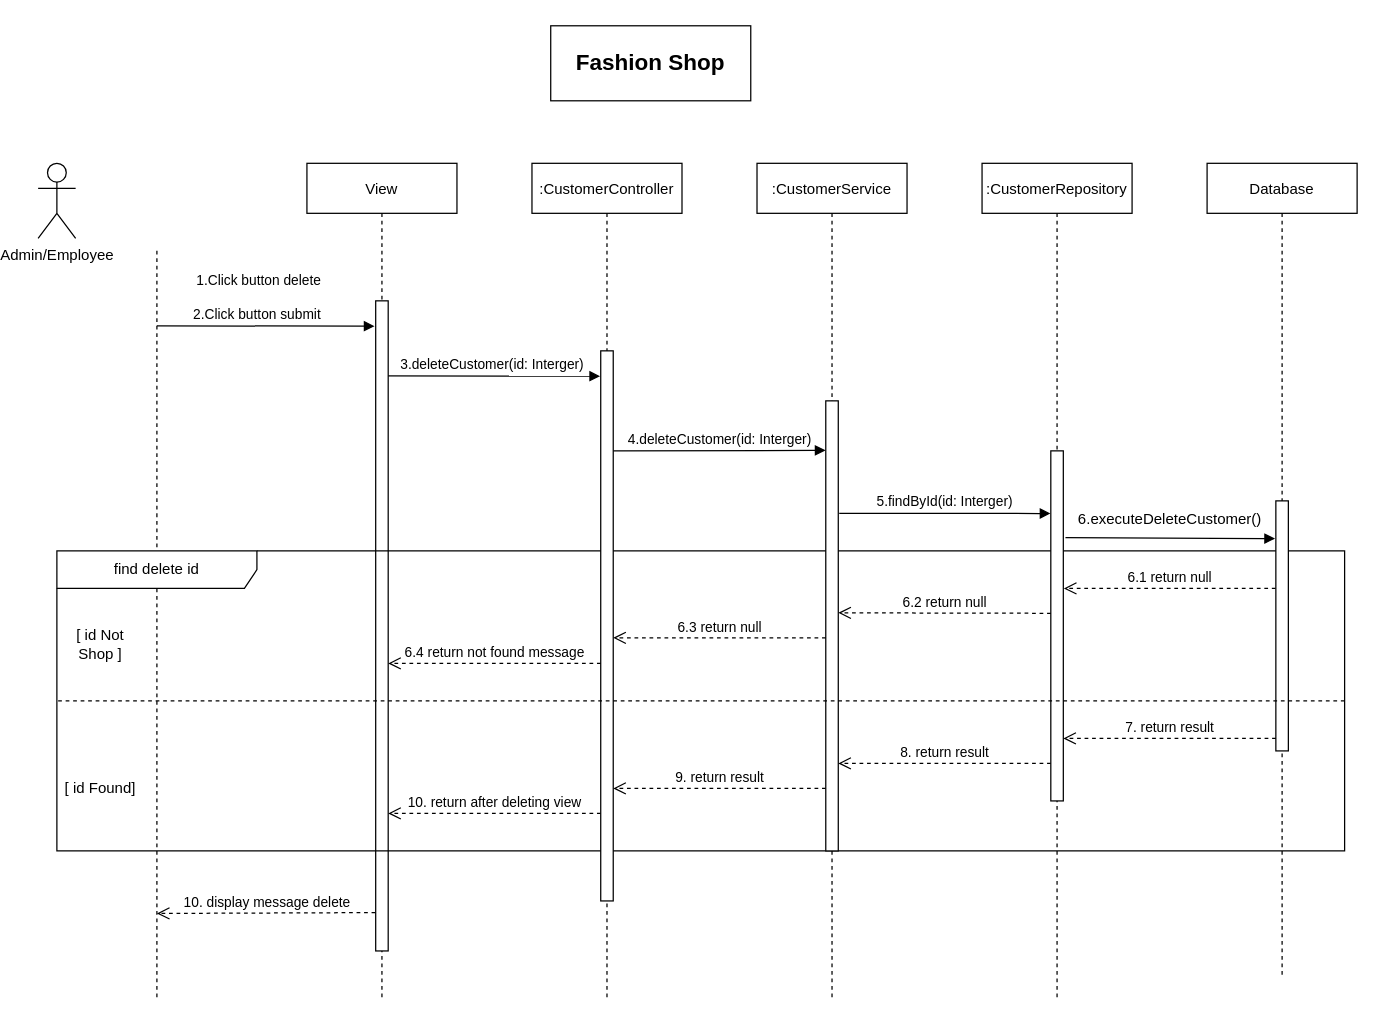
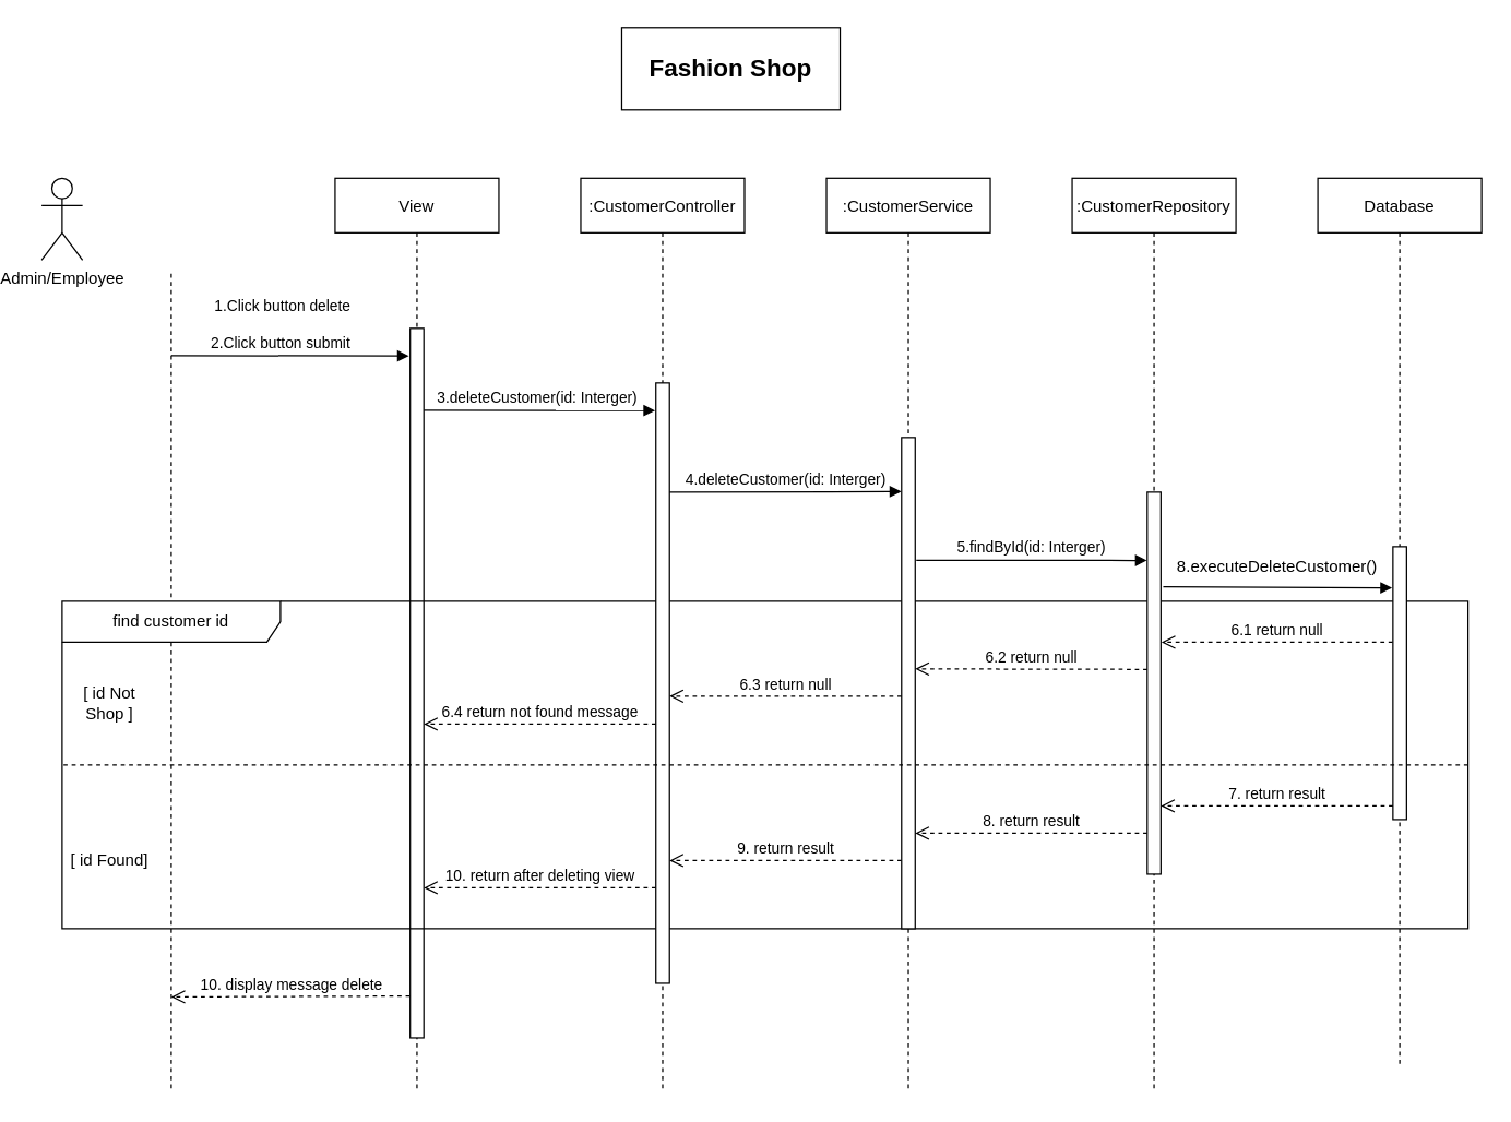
  <mxCell id="0" />
  <mxCell id="1" parent="0" />
  <mxCell id="2" value="Admin/Employee" style="shape=umlActor;verticalLabelPosition=bottom;verticalAlign=top;html=1;" parent="1" vertex="1"><mxGeometry x="20" y="130" width="30" height="60" as="geometry" /></mxCell>
  <mxCell id="3" value="View" style="shape=umlLifeline;perimeter=lifelinePerimeter;container=1;collapsible=0;recursiveResize=0;rounded=0;shadow=0;strokeWidth=1;" parent="1" vertex="1"><mxGeometry x="235" y="130" width="120" height="670" as="geometry" /></mxCell>
  <mxCell id="4" value="2.Click button submit" style="html=1;verticalAlign=bottom;endArrow=block;entryX=-0.093;entryY=0.039;entryDx=0;entryDy=0;entryPerimeter=0;" parent="3" target="7" edge="1"><mxGeometry x="-0.081" width="80" relative="1" as="geometry"><mxPoint x="-120" y="130" as="sourcePoint" /><mxPoint x="45" y="130" as="targetPoint" /><mxPoint as="offset" /></mxGeometry></mxCell>
  <mxCell id="5" style="edgeStyle=orthogonalEdgeStyle;rounded=0;orthogonalLoop=1;jettySize=auto;html=1;dashed=1;endArrow=none;endFill=0;" parent="3" edge="1"><mxGeometry relative="1" as="geometry"><mxPoint x="-120" y="670" as="targetPoint" /><mxPoint x="-120.0" y="70" as="sourcePoint" /></mxGeometry></mxCell>
  <mxCell id="6" value="3.deleteCustomer(id: Interger)" style="html=1;verticalAlign=bottom;endArrow=block;entryX=-0.052;entryY=0.046;entryDx=0;entryDy=0;entryPerimeter=0;" parent="3" edge="1"><mxGeometry x="0.003" width="80" relative="1" as="geometry"><mxPoint x="60" y="170" as="sourcePoint" /><mxPoint x="234.48" y="170.24" as="targetPoint" /><mxPoint as="offset" /></mxGeometry></mxCell>
  <mxCell id="7" value="" style="html=1;points=[];perimeter=orthogonalPerimeter;" parent="3" vertex="1"><mxGeometry x="55" y="110" width="10" height="520" as="geometry" /></mxCell>
  <mxCell id="8" value="10. return after deleting view" style="html=1;verticalAlign=bottom;endArrow=open;dashed=1;endSize=8;exitX=-0.022;exitY=0.35;exitDx=0;exitDy=0;exitPerimeter=0;entryX=1.044;entryY=0.393;entryDx=0;entryDy=0;entryPerimeter=0;" parent="3" edge="1"><mxGeometry relative="1" as="geometry"><mxPoint x="235" y="520" as="sourcePoint" /><mxPoint x="65" y="520" as="targetPoint" /></mxGeometry></mxCell>
- <mxCell id="9" value="find delete id" style="shape=umlFrame;whiteSpace=wrap;html=1;width=160;height=30;" parent="3" vertex="1"><mxGeometry x="-200" y="310" width="1030" height="240" as="geometry" /></mxCell>
+ <mxCell id="9" value="find customer id" style="shape=umlFrame;whiteSpace=wrap;html=1;width=160;height=30;" parent="3" vertex="1"><mxGeometry x="-200" y="310" width="1030" height="240" as="geometry" /></mxCell>
  <mxCell id="10" value="[ id Not Shop ]" style="text;html=1;strokeColor=none;fillColor=none;align=center;verticalAlign=middle;whiteSpace=wrap;rounded=0;" parent="3" vertex="1"><mxGeometry x="-200" y="370" width="70" height="30" as="geometry" /></mxCell>
  <mxCell id="11" value="[ id Found]" style="text;html=1;strokeColor=none;fillColor=none;align=center;verticalAlign=middle;whiteSpace=wrap;rounded=0;" parent="3" vertex="1"><mxGeometry x="-210" y="485" width="90" height="30" as="geometry" /></mxCell>
  <mxCell id="12" value=":CustomerController" style="shape=umlLifeline;perimeter=lifelinePerimeter;container=1;collapsible=0;recursiveResize=0;rounded=0;shadow=0;strokeWidth=1;" parent="1" vertex="1"><mxGeometry x="415" y="130" width="120" height="670" as="geometry" /></mxCell>
  <mxCell id="13" value="" style="html=1;points=[];perimeter=orthogonalPerimeter;" parent="12" vertex="1"><mxGeometry x="55" y="150" width="10" height="440" as="geometry" /></mxCell>
  <mxCell id="14" value="6.4 return not found message" style="html=1;verticalAlign=bottom;endArrow=open;dashed=1;endSize=8;entryX=1.002;entryY=0.471;entryDx=0;entryDy=0;entryPerimeter=0;exitX=0;exitY=0.464;exitDx=0;exitDy=0;exitPerimeter=0;" parent="12" edge="1"><mxGeometry relative="1" as="geometry"><mxPoint x="55" y="400" as="sourcePoint" /><mxPoint x="-115" y="400" as="targetPoint" /></mxGeometry></mxCell>
  <mxCell id="15" value="9. return result" style="html=1;verticalAlign=bottom;endArrow=open;dashed=1;endSize=8;exitX=-0.022;exitY=0.35;exitDx=0;exitDy=0;exitPerimeter=0;entryX=1.044;entryY=0.393;entryDx=0;entryDy=0;entryPerimeter=0;" parent="12" edge="1"><mxGeometry relative="1" as="geometry"><mxPoint x="235" y="500" as="sourcePoint" /><mxPoint x="65" y="500" as="targetPoint" /></mxGeometry></mxCell>
  <mxCell id="16" value=":CustomerService" style="shape=umlLifeline;perimeter=lifelinePerimeter;container=1;collapsible=0;recursiveResize=0;rounded=0;shadow=0;strokeWidth=1;" parent="1" vertex="1"><mxGeometry x="595" y="130" width="120" height="670" as="geometry" /></mxCell>
  <mxCell id="17" value="" style="html=1;points=[];perimeter=orthogonalPerimeter;" parent="16" vertex="1"><mxGeometry x="55" y="190" width="10" height="360" as="geometry" /></mxCell>
  <mxCell id="18" value="6.3 return null" style="html=1;verticalAlign=bottom;endArrow=open;dashed=1;endSize=8;entryX=1.002;entryY=0.471;entryDx=0;entryDy=0;entryPerimeter=0;exitX=0;exitY=0.464;exitDx=0;exitDy=0;exitPerimeter=0;" parent="16" edge="1"><mxGeometry relative="1" as="geometry"><mxPoint x="55" y="379.57" as="sourcePoint" /><mxPoint x="-115" y="379.57" as="targetPoint" /><mxPoint as="offset" /></mxGeometry></mxCell>
  <mxCell id="19" value="8. return result" style="html=1;verticalAlign=bottom;endArrow=open;dashed=1;endSize=8;exitX=-0.022;exitY=0.35;exitDx=0;exitDy=0;exitPerimeter=0;entryX=1.044;entryY=0.393;entryDx=0;entryDy=0;entryPerimeter=0;" parent="16" edge="1"><mxGeometry relative="1" as="geometry"><mxPoint x="235" y="480" as="sourcePoint" /><mxPoint x="65" y="480" as="targetPoint" /></mxGeometry></mxCell>
  <mxCell id="20" value=":CustomerRepository" style="shape=umlLifeline;perimeter=lifelinePerimeter;container=1;collapsible=0;recursiveResize=0;rounded=0;shadow=0;strokeWidth=1;" parent="1" vertex="1"><mxGeometry x="775" y="130" width="120" height="670" as="geometry" /></mxCell>
  <mxCell id="21" value="" style="html=1;points=[];perimeter=orthogonalPerimeter;" parent="20" vertex="1"><mxGeometry x="55" y="230" width="10" height="280" as="geometry" /></mxCell>
  <mxCell id="22" value="Database" style="shape=umlLifeline;perimeter=lifelinePerimeter;container=1;collapsible=0;recursiveResize=0;rounded=0;shadow=0;strokeWidth=1;" parent="1" vertex="1"><mxGeometry x="955" y="130" width="120" height="650" as="geometry" /></mxCell>
  <mxCell id="23" value="" style="html=1;points=[];perimeter=orthogonalPerimeter;" parent="22" vertex="1"><mxGeometry x="55" y="270" width="10" height="200" as="geometry" /></mxCell>
  <mxCell id="24" value="4.deleteCustomer(id: Interger)" style="html=1;verticalAlign=bottom;endArrow=block;entryX=-0.019;entryY=0.11;entryDx=0;entryDy=0;entryPerimeter=0;exitX=1.009;exitY=0.182;exitDx=0;exitDy=0;exitPerimeter=0;" parent="1" target="17" edge="1"><mxGeometry width="80" relative="1" as="geometry"><mxPoint x="480.09" y="360.08" as="sourcePoint" /><mxPoint x="660" y="351" as="targetPoint" /></mxGeometry></mxCell>
  <mxCell id="25" value="5.findById(id: Interger)" style="html=1;verticalAlign=bottom;endArrow=block;exitX=1.077;exitY=0.25;exitDx=0;exitDy=0;exitPerimeter=0;entryX=-0.029;entryY=0.179;entryDx=0;entryDy=0;entryPerimeter=0;" parent="1" source="17" target="21" edge="1"><mxGeometry width="80" relative="1" as="geometry"><mxPoint x="665" y="390" as="sourcePoint" /><mxPoint x="825" y="410" as="targetPoint" /></mxGeometry></mxCell>
  <mxCell id="26" value="" style="html=1;verticalAlign=bottom;endArrow=block;entryX=-0.067;entryY=0.151;entryDx=0;entryDy=0;entryPerimeter=0;exitX=1.173;exitY=0.248;exitDx=0;exitDy=0;exitPerimeter=0;" parent="1" source="21" target="23" edge="1"><mxGeometry width="80" relative="1" as="geometry"><mxPoint x="845" y="420" as="sourcePoint" /><mxPoint x="1014" y="420" as="targetPoint" /><Array as="points" /></mxGeometry></mxCell>
- <mxCell id="27" value="6.executeDeleteCustomer()" style="text;html=1;align=center;verticalAlign=middle;resizable=0;points=[];autosize=1;strokeColor=none;fillColor=none;" parent="1" vertex="1"><mxGeometry x="840" y="400" width="170" height="30" as="geometry" /></mxCell>
+ <mxCell id="27" value="8.executeDeleteCustomer()" style="text;html=1;align=center;verticalAlign=middle;resizable=0;points=[];autosize=1;strokeColor=none;fillColor=none;" parent="1" vertex="1"><mxGeometry x="840" y="400" width="170" height="30" as="geometry" /></mxCell>
  <mxCell id="28" value="6.1 return null" style="html=1;verticalAlign=bottom;endArrow=open;dashed=1;endSize=8;exitX=-0.022;exitY=0.35;exitDx=0;exitDy=0;exitPerimeter=0;entryX=1.044;entryY=0.393;entryDx=0;entryDy=0;entryPerimeter=0;" parent="1" source="23" target="21" edge="1"><mxGeometry relative="1" as="geometry"><mxPoint x="1005" y="470" as="sourcePoint" /><mxPoint x="925" y="470" as="targetPoint" /></mxGeometry></mxCell>
  <mxCell id="29" value="6.2 return null" style="html=1;verticalAlign=bottom;endArrow=open;dashed=1;endSize=8;entryX=1.002;entryY=0.471;entryDx=0;entryDy=0;entryPerimeter=0;exitX=0;exitY=0.464;exitDx=0;exitDy=0;exitPerimeter=0;" parent="1" source="21" target="17" edge="1"><mxGeometry relative="1" as="geometry"><mxPoint x="825" y="490" as="sourcePoint" /><mxPoint x="665" y="490" as="targetPoint" /></mxGeometry></mxCell>
  <mxCell id="30" style="edgeStyle=orthogonalEdgeStyle;rounded=0;orthogonalLoop=1;jettySize=auto;html=1;dashed=1;endArrow=none;endFill=0;" parent="1" edge="1"><mxGeometry relative="1" as="geometry"><mxPoint x="35" y="560" as="targetPoint" /><mxPoint x="1065" y="560" as="sourcePoint" /></mxGeometry></mxCell>
  <mxCell id="31" value="7. return result" style="html=1;verticalAlign=bottom;endArrow=open;dashed=1;endSize=8;exitX=-0.022;exitY=0.35;exitDx=0;exitDy=0;exitPerimeter=0;entryX=1.044;entryY=0.393;entryDx=0;entryDy=0;entryPerimeter=0;" parent="1" edge="1"><mxGeometry relative="1" as="geometry"><mxPoint x="1010" y="590" as="sourcePoint" /><mxPoint x="840" y="590" as="targetPoint" /></mxGeometry></mxCell>
  <mxCell id="32" value="10. display message delete" style="html=1;verticalAlign=bottom;endArrow=open;dashed=1;endSize=8;exitX=-0.03;exitY=0.941;exitDx=0;exitDy=0;exitPerimeter=0;entryX=1.044;entryY=0.393;entryDx=0;entryDy=0;entryPerimeter=0;" parent="1" source="7" edge="1"><mxGeometry relative="1" as="geometry"><mxPoint x="285" y="730" as="sourcePoint" /><mxPoint x="115" y="730" as="targetPoint" /></mxGeometry></mxCell>
  <mxCell id="33" value="&lt;span style=&quot;color: rgb(0, 0, 0); font-family: Helvetica; font-size: 11px; font-style: normal; font-variant-ligatures: normal; font-variant-caps: normal; font-weight: 400; letter-spacing: normal; orphans: 2; text-align: center; text-indent: 0px; text-transform: none; widows: 2; word-spacing: 0px; -webkit-text-stroke-width: 0px; background-color: rgb(255, 255, 255); text-decoration-thickness: initial; text-decoration-style: initial; text-decoration-color: initial; float: none; display: inline !important;&quot;&gt;1.Click button delete&lt;/span&gt;" style="text;whiteSpace=wrap;html=1;" parent="1" vertex="1"><mxGeometry x="145" y="210" width="130" height="40" as="geometry" /></mxCell>
- <mxCell id="34" value="&lt;font style=&quot;font-size: 18px;&quot;&gt;&lt;b style=&quot;&quot;&gt;Fashion Shop&lt;/b&gt;&lt;/font&gt;" style="rounded=0;whiteSpace=wrap;html=1;" parent="1" vertex="1"><mxGeometry x="430" y="20" width="160" height="60" as="geometry" /></mxCell>
+ <mxCell id="34" value="&lt;font style=&quot;font-size: 18px;&quot;&gt;&lt;b style=&quot;&quot;&gt;Fashion Shop&lt;/b&gt;&lt;/font&gt;" style="rounded=0;whiteSpace=wrap;html=1;" parent="1" vertex="1"><mxGeometry x="445" y="20" width="160" height="60" as="geometry" /></mxCell>
